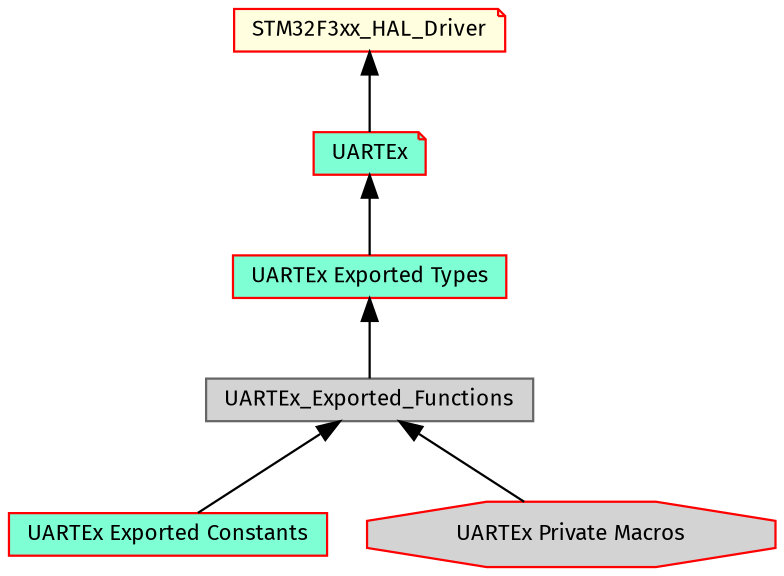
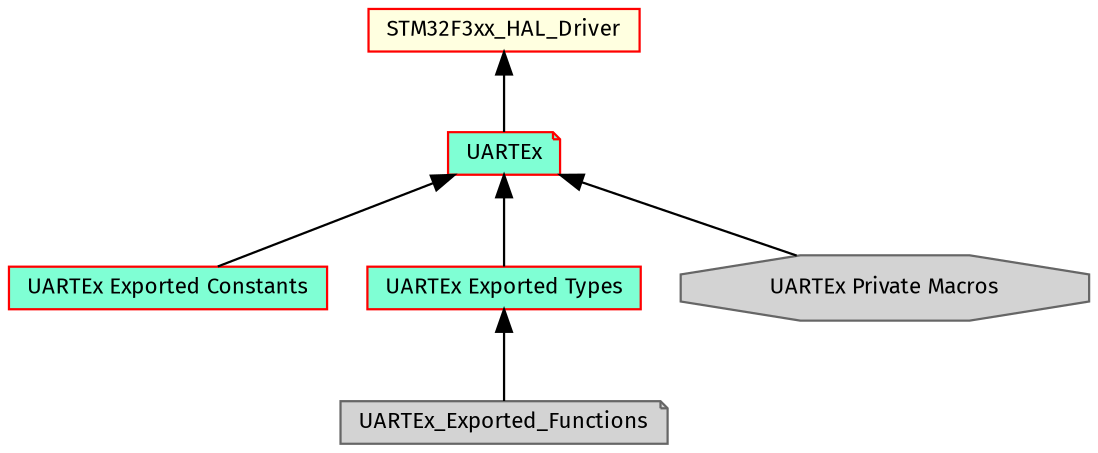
  digraph {
    fontname="Fira Sans"
    rankdir=TB
    node [color=red fillcolor=aquamarine fontname="Fira Sans" fontsize=10 shape=box style=filled]
    edge [dir=back fontname="Fira Sans" fontsize=10 labelfontname=Helvetica labelfontsize=10 shape=plaintext style=solid]
-   n1 [fillcolor=lightyellow height=0.2 label=STM32F3xx_HAL_Driver shape=note width=0.4]
+   n1 [fillcolor=lightyellow height=0.2 label=STM32F3xx_HAL_Driver width=0.4]
    n2 [fontcolor=black height=0.2 label=UARTEx shape=note width=0.4]
    n3 [height=0.2 label="UARTEx Exported Constants" width=0.4]
    n4 [height=0.2 label="UARTEx Exported Types" width=0.4]
-   n5 [fillcolor=lightgrey height=0.2 label="UARTEx Private Macros" shape=octagon width=0.4]
-   n6 [color=gray40 fillcolor=lightgrey height=0.2 label=UARTEx_Exported_Functions width=0.4]
+   n5 [color=gray40 fillcolor=lightgrey height=0.2 label="UARTEx Private Macros" shape=octagon width=0.4]
+   n6 [color=gray40 fillcolor=lightgrey height=0.2 label=UARTEx_Exported_Functions shape=note width=0.4]
    n1 -> n2
-   n6 -> n3
+   n2 -> n3
    n2 -> n4
-   n6 -> n5
+   n2 -> n5
    n4 -> n6
  }
